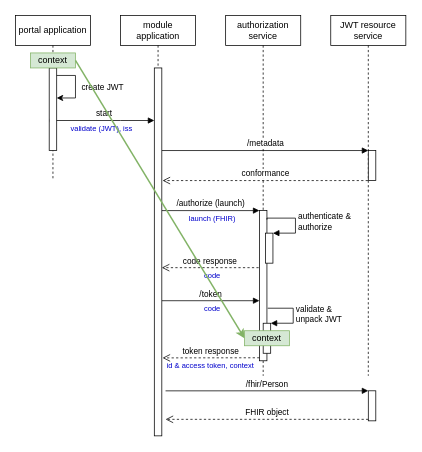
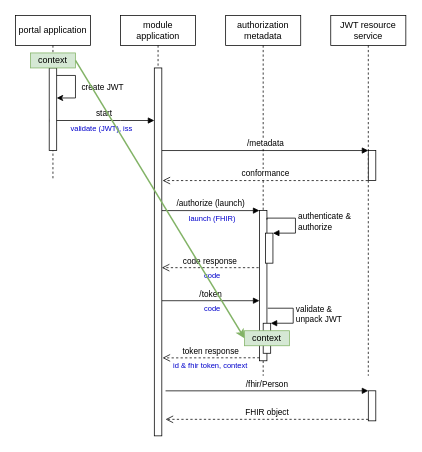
  <mxCell id="0" />
  <mxCell id="1" parent="0" />
  <mxCell id="2" value="portal application" style="shape=umlLifeline;perimeter=lifelinePerimeter;whiteSpace=wrap;html=1;container=1;collapsible=0;recursiveResize=0;outlineConnect=0;" parent="1" vertex="1"><mxGeometry x="20" y="20" width="100" height="220" as="geometry" /></mxCell>
- <mxCell id="3" value="authorization service" style="shape=umlLifeline;perimeter=lifelinePerimeter;whiteSpace=wrap;html=1;container=1;collapsible=0;recursiveResize=0;outlineConnect=0;" parent="1" vertex="1"><mxGeometry x="300" y="20" width="100" height="480" as="geometry" /></mxCell>
+ <mxCell id="3" value="authorization metadata" style="shape=umlLifeline;perimeter=lifelinePerimeter;whiteSpace=wrap;html=1;container=1;collapsible=0;recursiveResize=0;outlineConnect=0;" parent="1" vertex="1"><mxGeometry x="300" y="20" width="100" height="480" as="geometry" /></mxCell>
  <mxCell id="4" value="JWT resource service" style="shape=umlLifeline;perimeter=lifelinePerimeter;whiteSpace=wrap;html=1;container=1;collapsible=0;recursiveResize=0;outlineConnect=0;" parent="1" vertex="1"><mxGeometry x="440" y="20" width="100" height="480" as="geometry" /></mxCell>
  <mxCell id="5" value="start" style="html=1;verticalAlign=bottom;startArrow=oval;endArrow=block;startSize=8;" parent="1" edge="1"><mxGeometry relative="1" as="geometry"><mxPoint x="69.5" y="160" as="sourcePoint" /><Array as="points"><mxPoint x="160" y="160" /></Array><mxPoint x="205" y="160" as="targetPoint" /></mxGeometry></mxCell>
  <mxCell id="6" value="" style="html=1;points=[];perimeter=orthogonalPerimeter;" parent="1" vertex="1"><mxGeometry x="490" y="200" width="10" height="40" as="geometry" /></mxCell>
  <mxCell id="7" value="/metadata" style="html=1;verticalAlign=bottom;endArrow=block;entryX=0;entryY=0;" parent="1" target="6" edge="1"><mxGeometry relative="1" as="geometry"><mxPoint x="215" y="200" as="sourcePoint" /></mxGeometry></mxCell>
  <mxCell id="8" value="conformance" style="html=1;verticalAlign=bottom;endArrow=open;dashed=1;endSize=8;" parent="1" edge="1"><mxGeometry relative="1" as="geometry"><mxPoint x="216" y="240" as="targetPoint" /><Array as="points"><mxPoint x="430" y="240" /></Array><mxPoint x="489.5" y="240" as="sourcePoint" /></mxGeometry></mxCell>
  <mxCell id="9" value="" style="html=1;points=[];perimeter=orthogonalPerimeter;" parent="1" vertex="1"><mxGeometry x="345" y="280" width="10" height="200" as="geometry" /></mxCell>
  <mxCell id="10" value="/authorize (launch)" style="html=1;verticalAlign=bottom;endArrow=block;entryX=0;entryY=0;" parent="1" target="9" edge="1"><mxGeometry relative="1" as="geometry"><mxPoint x="215" y="280" as="sourcePoint" /></mxGeometry></mxCell>
  <mxCell id="11" value="code response" style="html=1;verticalAlign=bottom;endArrow=open;dashed=1;endSize=8;exitX=-0.1;exitY=0.38;exitDx=0;exitDy=0;exitPerimeter=0;" parent="1" source="9" edge="1"><mxGeometry relative="1" as="geometry"><mxPoint x="215" y="356" as="targetPoint" /></mxGeometry></mxCell>
  <mxCell id="12" value="" style="html=1;points=[];perimeter=orthogonalPerimeter;" parent="1" vertex="1"><mxGeometry x="353" y="310" width="10" height="40" as="geometry" /></mxCell>
  <mxCell id="13" value="authenticate &amp;amp; &lt;br&gt;authorize" style="edgeStyle=orthogonalEdgeStyle;html=1;align=left;spacingLeft=2;endArrow=block;rounded=0;entryX=1;entryY=0;exitX=1;exitY=0.06;exitDx=0;exitDy=0;exitPerimeter=0;" parent="1" source="9" target="12" edge="1"><mxGeometry relative="1" as="geometry"><mxPoint x="360" y="290" as="sourcePoint" /><Array as="points"><mxPoint x="355" y="290" /><mxPoint x="393" y="290" /><mxPoint x="393" y="310" /></Array></mxGeometry></mxCell>
  <mxCell id="14" value="/token" style="html=1;verticalAlign=bottom;endArrow=block;entryX=0;entryY=0;" parent="1" edge="1"><mxGeometry relative="1" as="geometry"><mxPoint x="215" y="400" as="sourcePoint" /><mxPoint x="345" y="400" as="targetPoint" /></mxGeometry></mxCell>
  <mxCell id="15" value="token response" style="html=1;verticalAlign=bottom;endArrow=open;dashed=1;endSize=8;exitX=0;exitY=0.95;entryX=1.1;entryY=0.764;entryDx=0;entryDy=0;entryPerimeter=0;" parent="1" edge="1"><mxGeometry relative="1" as="geometry"><mxPoint x="216" y="476.16" as="targetPoint" /><mxPoint x="345" y="476" as="sourcePoint" /></mxGeometry></mxCell>
  <mxCell id="16" value="" style="html=1;points=[];perimeter=orthogonalPerimeter;" parent="1" vertex="1"><mxGeometry x="490" y="520" width="10" height="40" as="geometry" /></mxCell>
  <mxCell id="17" value="/fhir/Person" style="html=1;verticalAlign=bottom;endArrow=block;entryX=0;entryY=0;exitX=1.5;exitY=0.805;exitDx=0;exitDy=0;exitPerimeter=0;" parent="1" target="16" edge="1"><mxGeometry relative="1" as="geometry"><mxPoint x="220" y="520.05" as="sourcePoint" /></mxGeometry></mxCell>
  <mxCell id="18" value="FHIR object" style="html=1;verticalAlign=bottom;endArrow=open;dashed=1;endSize=8;exitX=0;exitY=0.95;" parent="1" source="16" edge="1"><mxGeometry relative="1" as="geometry"><mxPoint x="220" y="558" as="targetPoint" /></mxGeometry></mxCell>
  <mxCell id="19" value="" style="html=1;points=[];perimeter=orthogonalPerimeter;" parent="1" vertex="1"><mxGeometry x="65" y="90" width="10" height="110" as="geometry" /></mxCell>
  <mxCell id="20" value="" style="html=1;points=[];perimeter=orthogonalPerimeter;" parent="1" vertex="1"><mxGeometry x="350" y="430" width="10" height="40" as="geometry" /></mxCell>
  <mxCell id="21" value="validate &amp;amp; &lt;br&gt;unpack JWT" style="edgeStyle=orthogonalEdgeStyle;html=1;align=left;spacingLeft=2;endArrow=block;rounded=0;entryX=1;entryY=0;exitX=1.1;exitY=0.65;exitDx=0;exitDy=0;exitPerimeter=0;" parent="1" source="9" target="20" edge="1"><mxGeometry relative="1" as="geometry"><mxPoint x="360" y="410" as="sourcePoint" /><Array as="points"><mxPoint x="390" y="410" /><mxPoint x="390" y="430" /></Array></mxGeometry></mxCell>
  <mxCell id="22" value="module application" style="shape=umlLifeline;perimeter=lifelinePerimeter;whiteSpace=wrap;html=1;container=1;collapsible=0;recursiveResize=0;outlineConnect=0;" parent="1" vertex="1"><mxGeometry x="160" y="20" width="100" height="560" as="geometry" /></mxCell>
  <mxCell id="23" value="" style="html=1;points=[];perimeter=orthogonalPerimeter;" parent="22" vertex="1"><mxGeometry x="45" y="70" width="10" height="490" as="geometry" /></mxCell>
  <mxCell id="24" value="validate (JWT), iss" style="text;html=1;strokeColor=none;fillColor=none;align=center;verticalAlign=middle;whiteSpace=wrap;rounded=0;fontSize=10;fontColor=#0000CC;" parent="1" vertex="1"><mxGeometry x="65" y="160" width="140" height="20" as="geometry" /></mxCell>
  <mxCell id="25" value="launch (FHIR)" style="text;html=1;strokeColor=none;fillColor=none;align=center;verticalAlign=middle;whiteSpace=wrap;rounded=0;fontSize=10;fontColor=#0000CC;" parent="1" vertex="1"><mxGeometry x="220" y="280" width="125" height="20" as="geometry" /></mxCell>
  <mxCell id="26" value="code" style="text;html=1;strokeColor=none;fillColor=none;align=center;verticalAlign=middle;whiteSpace=wrap;rounded=0;fontSize=10;fontColor=#0000CC;" parent="1" vertex="1"><mxGeometry x="220" y="356" width="125" height="20" as="geometry" /></mxCell>
  <mxCell id="27" value="code" style="text;html=1;strokeColor=none;fillColor=none;align=center;verticalAlign=middle;whiteSpace=wrap;rounded=0;fontSize=10;fontColor=#0000CC;" parent="1" vertex="1"><mxGeometry x="220" y="400" width="125" height="20" as="geometry" /></mxCell>
- <mxCell id="28" value="id &amp;amp; access token, context" style="text;html=1;strokeColor=none;fillColor=none;align=center;verticalAlign=middle;whiteSpace=wrap;rounded=0;fontSize=10;fontColor=#0000CC;" parent="1" vertex="1"><mxGeometry x="215" y="476" width="130" height="20" as="geometry" /></mxCell>
+ <mxCell id="28" value="id &amp;amp; fhir token, context" style="text;html=1;strokeColor=none;fillColor=none;align=center;verticalAlign=middle;whiteSpace=wrap;rounded=0;fontSize=10;fontColor=#0000CC;" parent="1" vertex="1"><mxGeometry x="215" y="476" width="130" height="20" as="geometry" /></mxCell>
  <mxCell id="29" style="edgeStyle=orthogonalEdgeStyle;rounded=0;orthogonalLoop=1;jettySize=auto;html=1;" parent="1" source="19" target="19" edge="1"><mxGeometry relative="1" as="geometry"><Array as="points"><mxPoint x="100" y="100" /><mxPoint x="100" y="130" /></Array></mxGeometry></mxCell>
  <mxCell id="30" value="create JWT" style="edgeLabel;html=1;align=center;verticalAlign=middle;resizable=0;points=[];" parent="29" vertex="1" connectable="0"><mxGeometry y="2" relative="1" as="geometry"><mxPoint x="33" as="offset" /></mxGeometry></mxCell>
  <mxCell id="31" value="context" style="rounded=0;whiteSpace=wrap;html=1;fillColor=#d5e8d4;strokeColor=#82b366;" vertex="1" parent="1"><mxGeometry x="40" y="70" width="60" height="20" as="geometry" /></mxCell>
  <mxCell id="32" value="context" style="rounded=0;whiteSpace=wrap;html=1;fillColor=#d5e8d4;strokeColor=#82b366;" vertex="1" parent="1"><mxGeometry x="325" y="440" width="60" height="20" as="geometry" /></mxCell>
  <mxCell id="33" value="" style="endArrow=classic;html=1;exitX=1;exitY=0.5;exitDx=0;exitDy=0;entryX=0;entryY=0.5;entryDx=0;entryDy=0;fillColor=#d5e8d4;strokeColor=#82b366;strokeWidth=2;" edge="1" parent="1" source="31" target="32"><mxGeometry width="50" height="50" relative="1" as="geometry"><mxPoint x="85" y="120" as="sourcePoint" /><mxPoint x="335" y="430" as="targetPoint" /></mxGeometry></mxCell>
